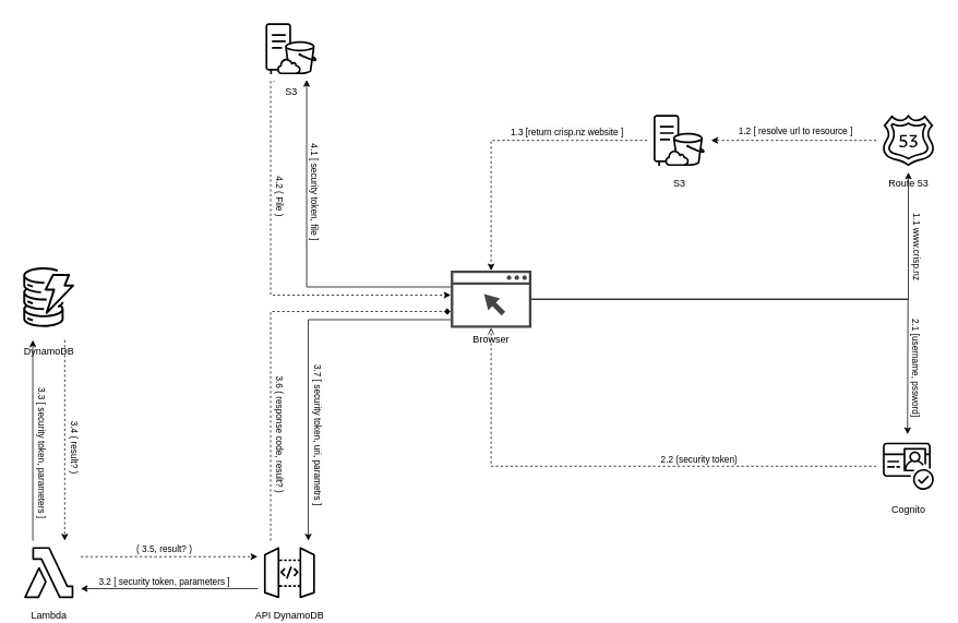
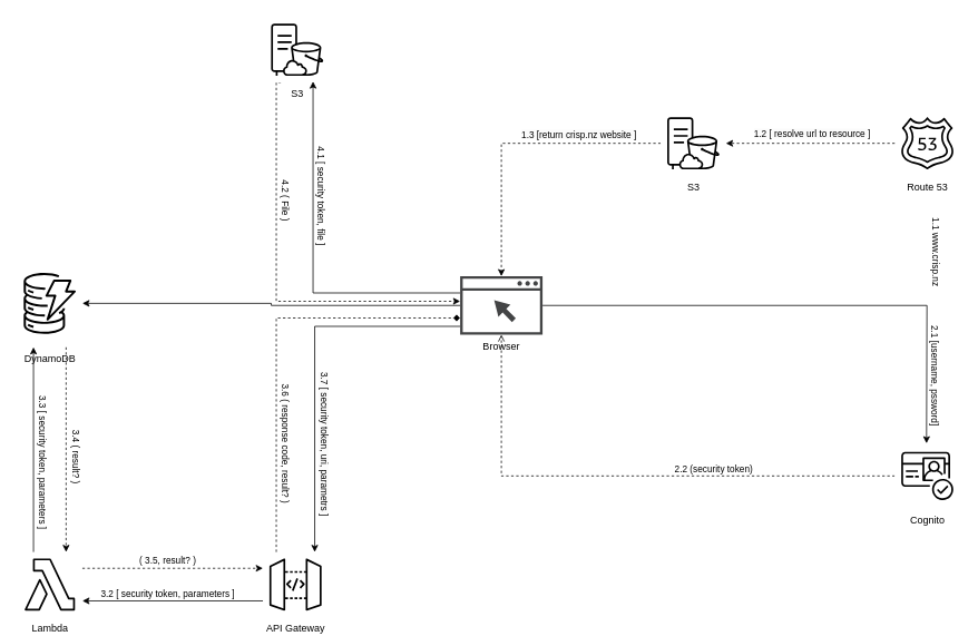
  <mxCell id="0" />
  <mxCell id="1" parent="0" />
  <mxCell id="2" value="Lambda" style="sketch=0;points=[[0,0,0],[0.25,0,0],[0.5,0,0],[0.75,0,0],[1,0,0],[0,1,0],[0.25,1,0],[0.5,1,0],[0.75,1,0],[1,1,0],[0,0.25,0],[0,0.5,0],[0,0.75,0],[1,0.25,0],[1,0.5,0],[1,0.75,0]];outlineConnect=0;dashed=0;verticalLabelPosition=bottom;verticalAlign=top;align=center;html=1;fontSize=12;fontStyle=0;aspect=fixed;shape=mxgraph.aws4.resourceIcon;resIcon=mxgraph.aws4.lambda;" parent="1" vertex="1"><mxGeometry x="20" y="660" width="78" height="78" as="geometry" /></mxCell>
- <mxCell id="3" value="API DynamoDB" style="sketch=0;points=[[0,0,0],[0.25,0,0],[0.5,0,0],[0.75,0,0],[1,0,0],[0,1,0],[0.25,1,0],[0.5,1,0],[0.75,1,0],[1,1,0],[0,0.25,0],[0,0.5,0],[0,0.75,0],[1,0.25,0],[1,0.5,0],[1,0.75,0]];outlineConnect=0;dashed=0;verticalLabelPosition=bottom;verticalAlign=top;align=center;html=1;fontSize=12;fontStyle=0;aspect=fixed;shape=mxgraph.aws4.resourceIcon;resIcon=mxgraph.aws4.api_gateway;" vertex="1" parent="1"><mxGeometry x="314" y="660" width="78" height="78" as="geometry" /></mxCell>
+ <mxCell id="3" value="API Gateway" style="sketch=0;points=[[0,0,0],[0.25,0,0],[0.5,0,0],[0.75,0,0],[1,0,0],[0,1,0],[0.25,1,0],[0.5,1,0],[0.75,1,0],[1,1,0],[0,0.25,0],[0,0.5,0],[0,0.75,0],[1,0.25,0],[1,0.5,0],[1,0.75,0]];outlineConnect=0;dashed=0;verticalLabelPosition=bottom;verticalAlign=top;align=center;html=1;fontSize=12;fontStyle=0;aspect=fixed;shape=mxgraph.aws4.resourceIcon;resIcon=mxgraph.aws4.api_gateway;" vertex="1" parent="1"><mxGeometry x="314" y="660" width="78" height="78" as="geometry" /></mxCell>
  <mxCell id="4" value="DynamoDB" style="sketch=0;points=[[0,0,0],[0.25,0,0],[0.5,0,0],[0.75,0,0],[1,0,0],[0,1,0],[0.25,1,0],[0.5,1,0],[0.75,1,0],[1,1,0],[0,0.25,0],[0,0.5,0],[0,0.75,0],[1,0.25,0],[1,0.5,0],[1,0.75,0]];outlineConnect=0;dashed=0;verticalLabelPosition=bottom;verticalAlign=top;align=center;html=1;fontSize=12;fontStyle=0;aspect=fixed;shape=mxgraph.aws4.resourceIcon;resIcon=mxgraph.aws4.dynamodb;" vertex="1" parent="1"><mxGeometry x="20" y="310" width="78" height="105" as="geometry" /></mxCell>
- <mxCell id="5" style="edgeStyle=orthogonalEdgeStyle;rounded=0;orthogonalLoop=1;jettySize=auto;html=1;" edge="1" parent="1" source="35" target="11"><mxGeometry relative="1" as="geometry"><mxPoint x="633.63" y="370" as="sourcePoint" /></mxGeometry></mxCell>
+ <mxCell id="5" style="edgeStyle=orthogonalEdgeStyle;rounded=0;orthogonalLoop=1;jettySize=auto;html=1;" edge="1" parent="1" source="35" target="4"><mxGeometry relative="1" as="geometry"><mxPoint x="633.63" y="370" as="sourcePoint" /></mxGeometry></mxCell>
  <mxCell id="6" style="edgeStyle=orthogonalEdgeStyle;rounded=0;orthogonalLoop=1;jettySize=auto;html=1;" edge="1" parent="1" source="35"><mxGeometry relative="1" as="geometry"><mxPoint x="712.63" y="370" as="sourcePoint" /><mxPoint x="1108" y="530" as="targetPoint" /></mxGeometry></mxCell>
  <mxCell id="7" value="1.1 www.crisp.nz" style="edgeLabel;html=1;align=center;verticalAlign=middle;resizable=0;points=[];textDirection=vertical-lr;" vertex="1" connectable="0" parent="6"><mxGeometry x="-0.394" relative="1" as="geometry"><mxPoint x="280" y="-65" as="offset" /></mxGeometry></mxCell>
  <mxCell id="8" style="edgeStyle=orthogonalEdgeStyle;rounded=0;orthogonalLoop=1;jettySize=auto;html=1;dashed=1;" edge="1" parent="1" source="10" target="35"><mxGeometry relative="1" as="geometry"><mxPoint x="593.63" y="330" as="targetPoint" /></mxGeometry></mxCell>
  <mxCell id="9" value="&lt;span style=&quot;background-color: rgb(251, 251, 251);&quot;&gt;1.3 [return crisp.nz website ]&lt;/span&gt;" style="edgeLabel;html=1;align=center;verticalAlign=middle;resizable=0;points=[];" vertex="1" connectable="0" parent="8"><mxGeometry x="-0.223" y="-2" relative="1" as="geometry"><mxPoint x="37" y="-9" as="offset" /></mxGeometry></mxCell>
  <mxCell id="10" value="S3" style="sketch=0;points=[[0,0,0],[0.25,0,0],[0.5,0,0],[0.75,0,0],[1,0,0],[0,1,0],[0.25,1,0],[0.5,1,0],[0.75,1,0],[1,1,0],[0,0.25,0],[0,0.5,0],[0,0.75,0],[1,0.25,0],[1,0.5,0],[1,0.75,0]];outlineConnect=0;dashed=0;verticalLabelPosition=bottom;verticalAlign=top;align=center;html=1;fontSize=12;fontStyle=0;aspect=fixed;shape=mxgraph.aws4.resourceIcon;resIcon=mxgraph.aws4.s3_on_outposts_storage;" vertex="1" parent="1"><mxGeometry x="790" y="132" width="78" height="78" as="geometry" /></mxCell>
  <mxCell id="11" value="Route 53" style="sketch=0;points=[[0,0,0],[0.25,0,0],[0.5,0,0],[0.75,0,0],[1,0,0],[0,1,0],[0.25,1,0],[0.5,1,0],[0.75,1,0],[1,1,0],[0,0.25,0],[0,0.5,0],[0,0.75,0],[1,0.25,0],[1,0.5,0],[1,0.75,0]];outlineConnect=0;dashed=0;verticalLabelPosition=bottom;verticalAlign=top;align=center;html=1;fontSize=12;fontStyle=0;aspect=fixed;shape=mxgraph.aws4.resourceIcon;resIcon=mxgraph.aws4.route_53;" vertex="1" parent="1"><mxGeometry x="1070" y="132" width="78" height="78" as="geometry" /></mxCell>
  <mxCell id="12" style="edgeStyle=orthogonalEdgeStyle;rounded=0;orthogonalLoop=1;jettySize=auto;html=1;entryX=1;entryY=0.5;entryDx=0;entryDy=0;entryPerimeter=0;dashed=1;" edge="1" parent="1" source="11" target="10"><mxGeometry relative="1" as="geometry" /></mxCell>
  <mxCell id="13" value="&lt;span style=&quot;background-color: rgb(251, 251, 251);&quot;&gt;1.2 [ resolve url to resource ]&lt;/span&gt;" style="edgeLabel;html=1;align=center;verticalAlign=middle;resizable=0;points=[];" vertex="1" connectable="0" parent="12"><mxGeometry x="0.317" y="1" relative="1" as="geometry"><mxPoint x="33" y="-13" as="offset" /></mxGeometry></mxCell>
  <mxCell id="14" style="edgeStyle=orthogonalEdgeStyle;rounded=0;orthogonalLoop=1;jettySize=auto;html=1;dashed=1;endArrow=open;" edge="1" parent="1" source="15" target="35"><mxGeometry relative="1" as="geometry"><mxPoint x="593.63" y="410" as="targetPoint" /></mxGeometry></mxCell>
  <mxCell id="15" value="Cognito" style="sketch=0;points=[[0,0,0],[0.25,0,0],[0.5,0,0],[0.75,0,0],[1,0,0],[0,1,0],[0.25,1,0],[0.5,1,0],[0.75,1,0],[1,1,0],[0,0.25,0],[0,0.5,0],[0,0.75,0],[1,0.25,0],[1,0.5,0],[1,0.75,0]];outlineConnect=0;dashed=0;verticalLabelPosition=bottom;verticalAlign=top;align=center;html=1;fontSize=12;fontStyle=0;aspect=fixed;shape=mxgraph.aws4.resourceIcon;resIcon=mxgraph.aws4.cognito;" vertex="1" parent="1"><mxGeometry x="1070" y="530" width="78" height="78" as="geometry" /></mxCell>
  <mxCell id="16" value="2.1 [username, pssword]" style="edgeLabel;html=1;align=center;verticalAlign=middle;resizable=0;points=[];textDirection=vertical-lr;" vertex="1" connectable="0" parent="1"><mxGeometry x="990" y="390.002" as="geometry"><mxPoint x="126" y="58" as="offset" /></mxGeometry></mxCell>
  <mxCell id="17" value="&lt;span style=&quot;color: rgb(0, 0, 0); font-family: Helvetica; font-size: 11px; font-style: normal; font-variant-ligatures: normal; font-variant-caps: normal; font-weight: 400; letter-spacing: normal; orphans: 2; text-align: center; text-indent: 0px; text-transform: none; widows: 2; word-spacing: 0px; -webkit-text-stroke-width: 0px; white-space: nowrap; background-color: rgb(255, 255, 255); text-decoration-thickness: initial; text-decoration-style: initial; text-decoration-color: initial; display: inline !important; float: none;&quot;&gt;2.2 (security token)&lt;/span&gt;" style="text;whiteSpace=wrap;html=1;" vertex="1" parent="1"><mxGeometry x="805" y="547" width="150" height="40" as="geometry" /></mxCell>
  <mxCell id="18" value="&lt;span style=&quot;color: rgb(0, 0, 0); font-family: Helvetica; font-size: 11px; font-style: normal; font-variant-ligatures: normal; font-variant-caps: normal; font-weight: 400; letter-spacing: normal; orphans: 2; text-align: center; text-indent: 0px; text-transform: none; widows: 2; word-spacing: 0px; -webkit-text-stroke-width: 0px; white-space: nowrap; background-color: rgb(251, 251, 251); text-decoration-thickness: initial; text-decoration-style: initial; text-decoration-color: initial; display: inline !important; float: none;&quot;&gt;3.7 [ security token, uri, parametrs ]&lt;/span&gt;" style="text;whiteSpace=wrap;html=1;textDirection=vertical-lr;" vertex="1" parent="1"><mxGeometry x="378" y="438" width="200" height="40" as="geometry" /></mxCell>
  <mxCell id="19" style="edgeStyle=orthogonalEdgeStyle;rounded=0;orthogonalLoop=1;jettySize=auto;html=1;exitX=0;exitY=0.75;exitDx=0;exitDy=0;exitPerimeter=0;entryX=1;entryY=0.75;entryDx=0;entryDy=0;entryPerimeter=0;" edge="1" parent="1" source="3" target="2"><mxGeometry relative="1" as="geometry" /></mxCell>
  <mxCell id="20" value="3.2 [ security token, parameters ]" style="edgeLabel;html=1;align=center;verticalAlign=middle;resizable=0;points=[];" vertex="1" connectable="0" parent="19"><mxGeometry x="0.093" y="-1" relative="1" as="geometry"><mxPoint x="3" y="-8" as="offset" /></mxGeometry></mxCell>
  <mxCell id="21" style="edgeStyle=orthogonalEdgeStyle;rounded=0;orthogonalLoop=1;jettySize=auto;html=1;exitX=0.25;exitY=0;exitDx=0;exitDy=0;exitPerimeter=0;entryX=0.25;entryY=1;entryDx=0;entryDy=0;entryPerimeter=0;" edge="1" parent="1" source="2" target="4"><mxGeometry relative="1" as="geometry" /></mxCell>
  <mxCell id="22" value="3.3 [ security token, parameters ]" style="edgeLabel;html=1;align=center;verticalAlign=middle;resizable=0;points=[];textDirection=vertical-lr;" vertex="1" connectable="0" parent="21"><mxGeometry x="-0.075" y="-1" relative="1" as="geometry"><mxPoint x="8" y="5" as="offset" /></mxGeometry></mxCell>
  <mxCell id="23" style="edgeStyle=orthogonalEdgeStyle;rounded=0;orthogonalLoop=1;jettySize=auto;html=1;exitX=0.75;exitY=1;exitDx=0;exitDy=0;exitPerimeter=0;entryX=0.75;entryY=0;entryDx=0;entryDy=0;entryPerimeter=0;dashed=1;" edge="1" parent="1" source="4" target="2"><mxGeometry relative="1" as="geometry" /></mxCell>
  <mxCell id="24" value="3.4 ( result? )" style="edgeLabel;html=1;align=center;verticalAlign=middle;resizable=0;points=[];textDirection=vertical-lr;" vertex="1" connectable="0" parent="23"><mxGeometry x="-0.081" y="1" relative="1" as="geometry"><mxPoint x="9" y="17" as="offset" /></mxGeometry></mxCell>
  <mxCell id="25" style="edgeStyle=orthogonalEdgeStyle;rounded=0;orthogonalLoop=1;jettySize=auto;html=1;exitX=1;exitY=0.25;exitDx=0;exitDy=0;exitPerimeter=0;entryX=0;entryY=0.25;entryDx=0;entryDy=0;entryPerimeter=0;dashed=1;" edge="1" parent="1" source="2" target="3"><mxGeometry relative="1" as="geometry" /></mxCell>
  <mxCell id="26" value="( 3.5, result? )" style="edgeLabel;html=1;align=center;verticalAlign=middle;resizable=0;points=[];" vertex="1" connectable="0" parent="25"><mxGeometry x="-0.213" y="4" relative="1" as="geometry"><mxPoint x="16" y="-6" as="offset" /></mxGeometry></mxCell>
  <mxCell id="27" style="edgeStyle=orthogonalEdgeStyle;rounded=0;orthogonalLoop=1;jettySize=auto;html=1;exitX=0.25;exitY=1;exitDx=0;exitDy=0;exitPerimeter=0;dashed=1;" edge="1" parent="1" source="29" target="35"><mxGeometry relative="1" as="geometry"><mxPoint x="500" y="360" as="targetPoint" /><Array as="points"><mxPoint x="330" y="98" /><mxPoint x="330" y="360" /></Array></mxGeometry></mxCell>
  <mxCell id="28" value="4.2 ( File )" style="edgeLabel;html=1;align=center;verticalAlign=middle;resizable=0;points=[];textDirection=vertical-lr;" vertex="1" connectable="0" parent="27"><mxGeometry x="-0.448" y="-2" relative="1" as="geometry"><mxPoint x="11" y="11" as="offset" /></mxGeometry></mxCell>
  <mxCell id="29" value="S3" style="sketch=0;points=[[0,0,0],[0.25,0,0],[0.5,0,0],[0.75,0,0],[1,0,0],[0,1,0],[0.25,1,0],[0.5,1,0],[0.75,1,0],[1,1,0],[0,0.25,0],[0,0.5,0],[0,0.75,0],[1,0.25,0],[1,0.5,0],[1,0.75,0]];outlineConnect=0;dashed=0;verticalLabelPosition=bottom;verticalAlign=top;align=center;html=1;fontSize=12;fontStyle=0;aspect=fixed;shape=mxgraph.aws4.resourceIcon;resIcon=mxgraph.aws4.s3_on_outposts_storage;" vertex="1" parent="1"><mxGeometry x="316" y="20" width="78" height="78" as="geometry" /></mxCell>
  <mxCell id="30" style="edgeStyle=orthogonalEdgeStyle;rounded=0;orthogonalLoop=1;jettySize=auto;html=1;" edge="1" parent="1" source="35"><mxGeometry relative="1" as="geometry"><mxPoint x="540" y="400" as="sourcePoint" /><mxPoint x="376" y="660" as="targetPoint" /><Array as="points"><mxPoint x="376" y="390" /></Array></mxGeometry></mxCell>
  <mxCell id="31" style="edgeStyle=orthogonalEdgeStyle;rounded=0;orthogonalLoop=1;jettySize=auto;html=1;entryX=0.5;entryY=1;entryDx=0;entryDy=0;entryPerimeter=0;" edge="1" parent="1" source="35"><mxGeometry relative="1" as="geometry"><mxPoint x="500" y="340" as="sourcePoint" /><mxPoint x="374" y="97" as="targetPoint" /><Array as="points"><mxPoint x="374" y="350" /></Array></mxGeometry></mxCell>
  <mxCell id="32" value="&lt;div style=&quot;text-align: center;&quot;&gt;&lt;span style=&quot;font-size: 11px; text-wrap: nowrap;&quot;&gt;4.1 [ security token, file ]&lt;/span&gt;&lt;/div&gt;" style="text;whiteSpace=wrap;html=1;textDirection=vertical-lr;" vertex="1" parent="1"><mxGeometry x="375" y="168" width="200" height="40" as="geometry" /></mxCell>
  <mxCell id="33" style="edgeStyle=orthogonalEdgeStyle;rounded=0;orthogonalLoop=1;jettySize=auto;html=1;dashed=1;endArrow=diamond;" edge="1" parent="1" source="3" target="35"><mxGeometry relative="1" as="geometry"><mxPoint x="500" y="384" as="targetPoint" /><Array as="points"><mxPoint x="330" y="380" /></Array></mxGeometry></mxCell>
  <mxCell id="34" value="3.6 ( response code, result? )" style="edgeLabel;html=1;align=center;verticalAlign=middle;resizable=0;points=[];textDirection=vertical-lr;" vertex="1" connectable="0" parent="33"><mxGeometry x="-0.456" y="-1" relative="1" as="geometry"><mxPoint x="8" y="5" as="offset" /></mxGeometry></mxCell>
  <mxCell id="35" value="Browser" style="sketch=0;pointerEvents=1;shadow=0;dashed=0;html=1;strokeColor=none;fillColor=#434445;aspect=fixed;labelPosition=center;verticalLabelPosition=bottom;verticalAlign=top;align=center;outlineConnect=0;shape=mxgraph.vvd.web_browser;" vertex="1" parent="1"><mxGeometry x="550" y="330" width="98.6" height="70" as="geometry" /></mxCell>
